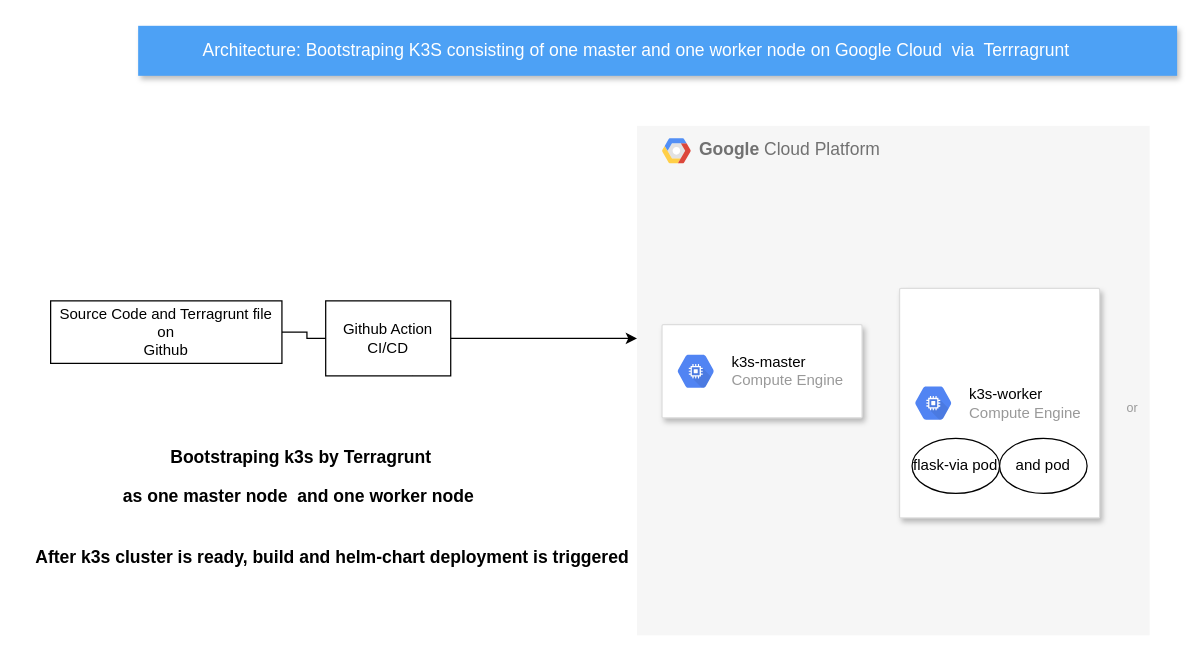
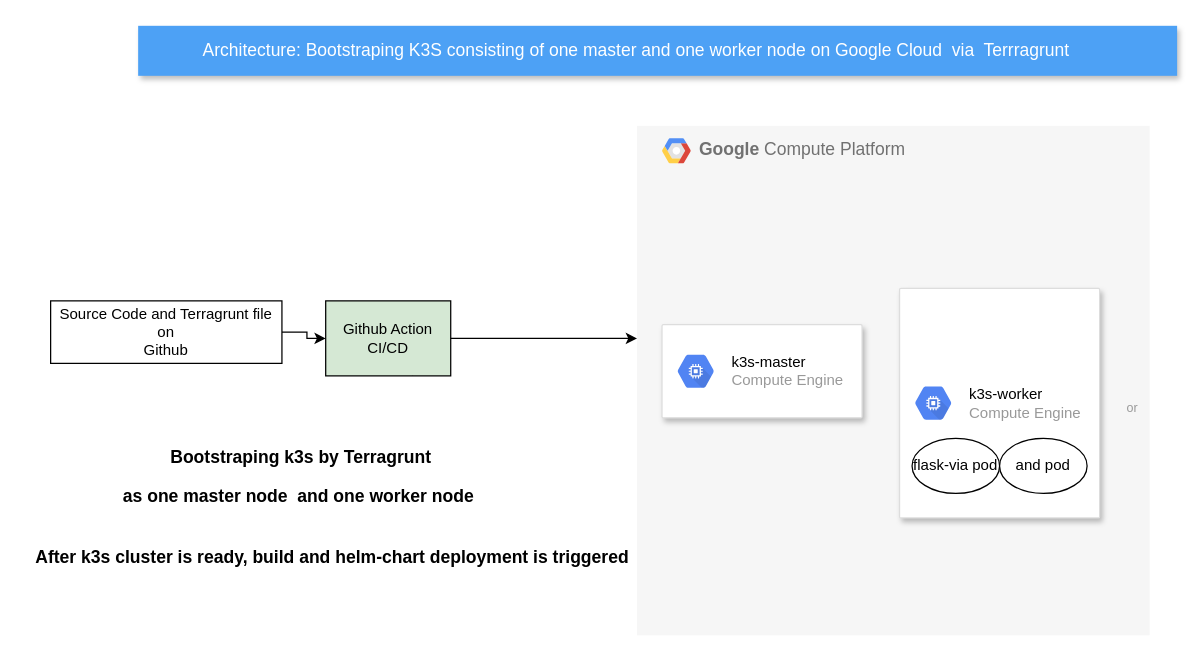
  <mxCell id="0" />
  <mxCell id="1" parent="0" />
- <mxCell id="2" value="&lt;b&gt;Google &lt;/b&gt;Cloud Platform" style="fillColor=#F6F6F6;strokeColor=none;shadow=0;gradientColor=none;fontSize=14;align=left;spacing=10;fontColor=#717171;9E9E9E;verticalAlign=top;spacingTop=-4;fontStyle=0;spacingLeft=40;html=1;" parent="1" vertex="1"><mxGeometry x="509" y="100" width="410" height="407.5" as="geometry" /></mxCell>
+ <mxCell id="2" value="&lt;b&gt;Google &lt;/b&gt;Compute Platform" style="fillColor=#F6F6F6;strokeColor=none;shadow=0;gradientColor=none;fontSize=14;align=left;spacing=10;fontColor=#717171;9E9E9E;verticalAlign=top;spacingTop=-4;fontStyle=0;spacingLeft=40;html=1;" parent="1" vertex="1"><mxGeometry x="509" y="100" width="410" height="407.5" as="geometry" /></mxCell>
  <mxCell id="3" value="" style="shape=mxgraph.gcp2.google_cloud_platform;fillColor=#F6F6F6;strokeColor=none;shadow=0;gradientColor=none;" parent="2" vertex="1"><mxGeometry width="23" height="20" relative="1" as="geometry"><mxPoint x="20" y="10" as="offset" /></mxGeometry></mxCell>
  <mxCell id="4" value="                                          &#10;&#10;&#10;&#10;&#10;" style="strokeColor=#dddddd;shadow=1;strokeWidth=1;rounded=1;absoluteArcSize=1;arcSize=2;" vertex="1" parent="2"><mxGeometry x="210" y="130" width="160" height="183.57" as="geometry" /></mxCell>
  <mxCell id="5" value="&lt;font color=&quot;#000000&quot;&gt;k3s-worker&lt;/font&gt;&lt;br&gt;Compute Engine" style="sketch=0;dashed=0;connectable=0;html=1;fillColor=#5184F3;strokeColor=none;shape=mxgraph.gcp2.hexIcon;prIcon=compute_engine;part=1;labelPosition=right;verticalLabelPosition=middle;align=left;verticalAlign=middle;spacingLeft=5;fontColor=#999999;fontSize=12;" vertex="1" parent="4"><mxGeometry y="0.5" width="44" height="39" relative="1" as="geometry"><mxPoint x="5" y="-19.5" as="offset" /></mxGeometry></mxCell>
  <mxCell id="6" value="flask-via pod" style="ellipse;whiteSpace=wrap;html=1;" vertex="1" parent="4"><mxGeometry x="10" y="120" width="70" height="44" as="geometry" /></mxCell>
  <mxCell id="7" value="and pod" style="ellipse;whiteSpace=wrap;html=1;" vertex="1" parent="4"><mxGeometry x="80" y="120" width="70" height="44" as="geometry" /></mxCell>
  <mxCell id="8" value="" style="strokeColor=#dddddd;shadow=1;strokeWidth=1;rounded=1;absoluteArcSize=1;arcSize=2;" vertex="1" parent="2"><mxGeometry x="20" y="159.024" width="160" height="74.543" as="geometry" /></mxCell>
  <mxCell id="9" value="&lt;font color=&quot;#000000&quot;&gt;k3s-master&lt;/font&gt;&lt;br&gt;Compute Engine" style="sketch=0;dashed=0;connectable=0;html=1;fillColor=#5184F3;strokeColor=none;shape=mxgraph.gcp2.hexIcon;prIcon=compute_engine;part=1;labelPosition=right;verticalLabelPosition=middle;align=left;verticalAlign=middle;spacingLeft=5;fontColor=#999999;fontSize=12;" vertex="1" parent="8"><mxGeometry y="0.5" width="44" height="39" relative="1" as="geometry"><mxPoint x="5" y="-19.5" as="offset" /></mxGeometry></mxCell>
  <mxCell id="10" value="Architecture: Bootstraping K3S consisting of one master and one worker node on Google Cloud&amp;nbsp; via&amp;nbsp; Terrragrunt" style="fillColor=#4DA1F5;strokeColor=none;shadow=1;gradientColor=none;fontSize=14;align=left;spacingLeft=50;fontColor=#ffffff;html=1;" parent="1" vertex="1"><mxGeometry x="110" y="20" width="831" height="40" as="geometry" /></mxCell>
  <mxCell id="11" style="edgeStyle=orthogonalEdgeStyle;rounded=0;orthogonalLoop=1;jettySize=auto;html=1;" edge="1" parent="1" target="2"><mxGeometry relative="1" as="geometry"><mxPoint x="329.5" y="300" as="sourcePoint" /><Array as="points"><mxPoint x="330" y="270" /></Array></mxGeometry></mxCell>
  <mxCell id="12" value="or" style="text;html=1;resizable=0;points=[];autosize=1;align=left;verticalAlign=top;spacingTop=-4;fontSize=10;fontColor=#999999;" parent="1" vertex="1"><mxGeometry x="899" y="317" width="20" height="10" as="geometry" /></mxCell>
  <mxCell id="13" value="&lt;h3&gt;Bootstraping k3s by Terragrunt&lt;/h3&gt;&lt;h3&gt;&lt;b&gt;as one master node&amp;nbsp; and one worker node&amp;nbsp;&lt;/b&gt;&lt;/h3&gt;" style="text;html=1;align=center;verticalAlign=middle;resizable=0;points=[];autosize=1;strokeColor=none;fillColor=none;" vertex="1" parent="1"><mxGeometry x="90" y="340" width="300" height="80" as="geometry" /></mxCell>
- <mxCell id="14" value="Github Action CI/CD" style="whiteSpace=wrap;html=1;" vertex="1" parent="1"><mxGeometry x="260" y="240" width="100" height="60" as="geometry" /></mxCell>
- <mxCell id="15" value="" style="edgeStyle=orthogonalEdgeStyle;rounded=0;orthogonalLoop=1;jettySize=auto;html=1;endArrow=none;" edge="1" parent="1" source="16" target="14"><mxGeometry relative="1" as="geometry" /></mxCell>
+ <mxCell id="14" value="Github Action CI/CD" style="whiteSpace=wrap;html=1;fillColor=#d5e8d4;" vertex="1" parent="1"><mxGeometry x="260" y="240" width="100" height="60" as="geometry" /></mxCell>
+ <mxCell id="15" value="" style="edgeStyle=orthogonalEdgeStyle;rounded=0;orthogonalLoop=1;jettySize=auto;html=1;" edge="1" parent="1" source="16" target="14"><mxGeometry relative="1" as="geometry" /></mxCell>
  <mxCell id="16" value="Source Code and Terragrunt file on&lt;br&gt;Github" style="whiteSpace=wrap;html=1;" vertex="1" parent="1"><mxGeometry x="40" y="240" width="185" height="50" as="geometry" /></mxCell>
  <mxCell id="17" value="&lt;h3&gt;&lt;b&gt;After k3s cluster is ready, build and helm-chart deployment is triggered&lt;/b&gt;&lt;/h3&gt;" style="text;html=1;align=center;verticalAlign=middle;resizable=0;points=[];autosize=1;strokeColor=none;fillColor=none;" vertex="1" parent="1"><mxGeometry x="20" y="420" width="490" height="50" as="geometry" /></mxCell>
